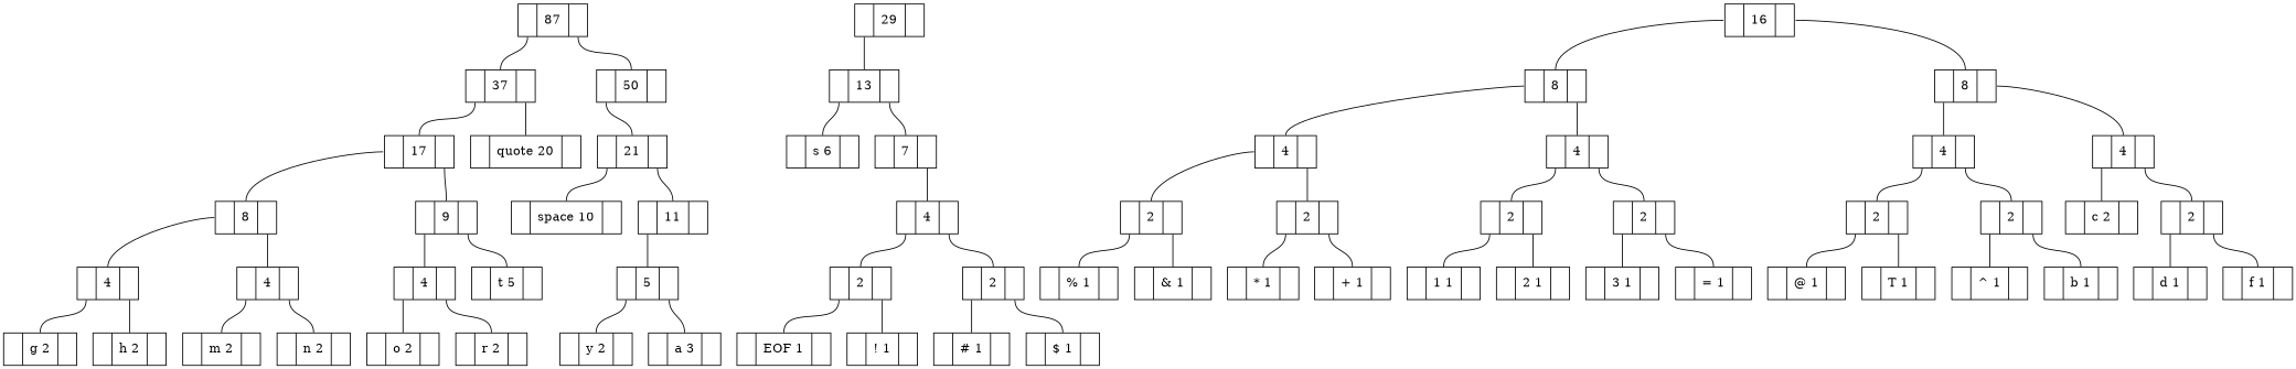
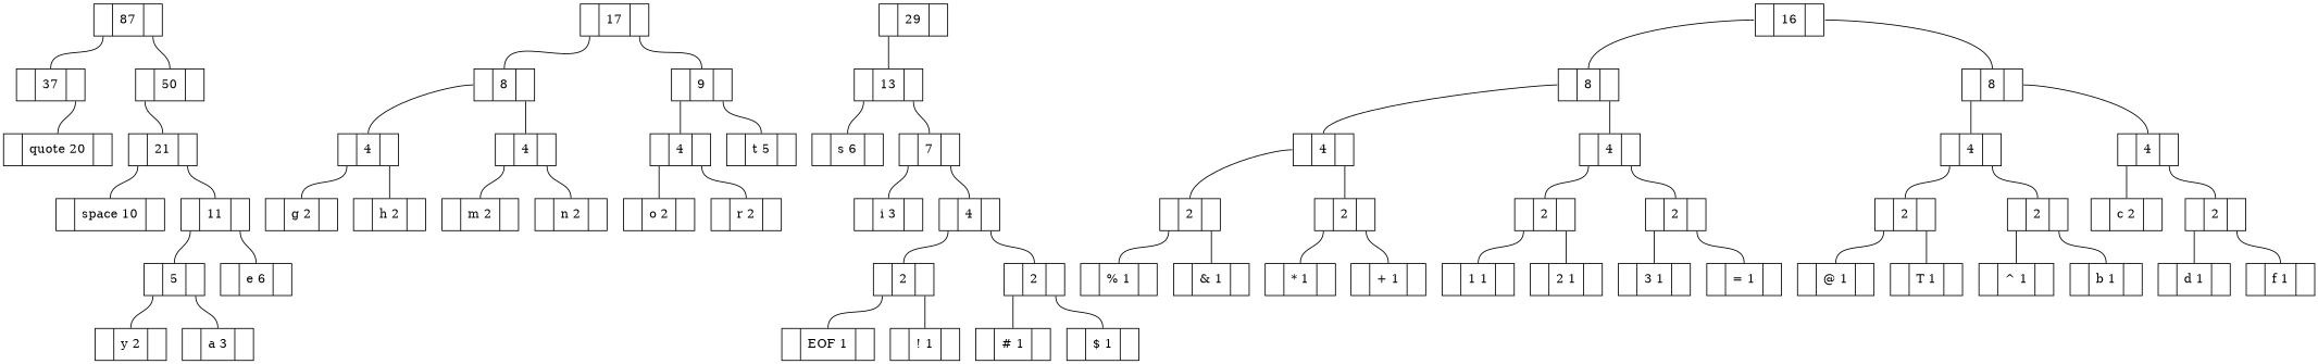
  graph {
    node [shape=record]
    edge [headport=f1 tailport=f0]
    n1 [label="<f0> |<f1>   87|<f2> "]
    n2 [label="<f0> |<f1>   37|<f2> "]
    n3 [label="<f0> |<f1>   50|<f2> "]
    n4 [label="<f0> |<f1>   17|<f2> "]
    n5 [label="<f0> |<f1> quote 20|<f2> "]
    n6 [label="<f0> |<f1>   21|<f2> "]
    n7 [label="<f0> |<f1>   8|<f2> "]
    n8 [label="<f0> |<f1>   9|<f2> "]
    n9 [label="<f0> |<f1>   4|<f2> "]
    n10 [label="<f0> |<f1>   4|<f2> "]
    n11 [label="<f0> |<f1>   4|<f2> "]
    n12 [label="<f0> |<f1> t 5|<f2> "]
    n13 [label="<f0> |<f1> g 2|<f2> "]
    n14 [label="<f0> |<f1> h 2|<f2> "]
    n15 [label="<f0> |<f1> m 2|<f2> "]
    n16 [label="<f0> |<f1> n 2|<f2> "]
    n17 [label="<f0> |<f1> o 2|<f2> "]
    n18 [label="<f0> |<f1> r 2|<f2> "]
    n19 [label="<f0> |<f1> space 10|<f2> "]
    n20 [label="<f0> |<f1>   11|<f2> "]
    n21 [label="<f0> |<f1>   29|<f2> "]
    n22 [label="<f0> |<f1>   13|<f2> "]
    n23 [label="<f0> |<f1>   5|<f2> "]
+   n24 [label="<f0> |<f1> e 6|<f2> "]
    n25 [label="<f0> |<f1> y 2|<f2> "]
    n26 [label="<f0> |<f1> a 3|<f2> "]
    n27 [label="<f0> |<f1> s 6|<f2> "]
    n28 [label="<f0> |<f1>   7|<f2> "]
    n29 [label="<f0> |<f1>   16|<f2> "]
    n30 [label="<f0> |<f1>   8|<f2> "]
    n31 [label="<f0> |<f1>   8|<f2> "]
+   n32 [label="<f0> |<f1> i 3|<f2> "]
    n33 [label="<f0> |<f1>   4|<f2> "]
    n34 [label="<f0> |<f1>   2|<f2> "]
    n35 [label="<f0> |<f1>   2|<f2> "]
    n36 [label="<f0> |<f1> EOF 1|<f2> "]
    n37 [label="<f0> |<f1> ! 1|<f2> "]
    n38 [label="<f0> |<f1> # 1|<f2> "]
    n39 [label="<f0> |<f1> $ 1|<f2> "]
    n40 [label="<f0> |<f1>   4|<f2> "]
    n41 [label="<f0> |<f1>   4|<f2> "]
    n42 [label="<f0> |<f1>   4|<f2> "]
    n43 [label="<f0> |<f1>   4|<f2> "]
    n44 [label="<f0> |<f1>   2|<f2> "]
    n45 [label="<f0> |<f1>   2|<f2> "]
    n46 [label="<f0> |<f1>   2|<f2> "]
    n47 [label="<f0> |<f1>   2|<f2> "]
    n48 [label="<f0> |<f1> % 1|<f2> "]
    n49 [label="<f0> |<f1> & 1|<f2> "]
    n50 [label="<f0> |<f1> * 1|<f2> "]
    n51 [label="<f0> |<f1> + 1|<f2> "]
    n52 [label="<f0> |<f1> 1 1|<f2> "]
    n53 [label="<f0> |<f1> 2 1|<f2> "]
    n54 [label="<f0> |<f1> 3 1|<f2> "]
    n55 [label="<f0> |<f1> = 1|<f2> "]
    n56 [label="<f0> |<f1>   2|<f2> "]
    n57 [label="<f0> |<f1>   2|<f2> "]
    n58 [label="<f0> |<f1> c 2|<f2> "]
    n59 [label="<f0> |<f1>   2|<f2> "]
    n60 [label="<f0> |<f1> @ 1|<f2> "]
    n61 [label="<f0> |<f1> T 1|<f2> "]
    n62 [label="<f0> |<f1> ^ 1|<f2> "]
    n63 [label="<f0> |<f1> b 1|<f2> "]
    n64 [label="<f0> |<f1> d 1|<f2> "]
    n65 [label="<f0> |<f1> f 1|<f2> "]
    n1 -- n2
    n1 -- n3 [tailport=f2]
-   n2 -- n4
    n2 -- n5 [tailport=f2]
    n3 -- n6
    n4 -- n7
    n4 -- n8 [tailport=f2]
    n6 -- n19
    n6 -- n20 [tailport=f2]
    n7 -- n9
    n7 -- n10 [tailport=f2]
    n8 -- n11
    n8 -- n12 [tailport=f2]
    n9 -- n13
    n9 -- n14 [tailport=f2]
    n10 -- n15
    n10 -- n16 [tailport=f2]
    n11 -- n17
    n11 -- n18 [tailport=f2]
    n20 -- n23
+   n20 -- n24 [tailport=f2]
    n21 -- n22
    n22 -- n27
    n22 -- n28 [tailport=f2]
    n23 -- n25
    n23 -- n26 [tailport=f2]
+   n28 -- n32
    n28 -- n33 [tailport=f2]
    n29 -- n30
    n29 -- n31 [tailport=f2]
    n30 -- n40
    n30 -- n41 [tailport=f2]
    n31 -- n42
    n31 -- n43 [tailport=f2]
    n33 -- n34
    n33 -- n35 [tailport=f2]
    n34 -- n36
    n34 -- n37 [tailport=f2]
    n35 -- n38
    n35 -- n39 [tailport=f2]
    n40 -- n44
    n40 -- n45 [tailport=f2]
    n41 -- n46
    n41 -- n47 [tailport=f2]
    n42 -- n56
    n42 -- n57 [tailport=f2]
    n43 -- n58
    n43 -- n59 [tailport=f2]
    n44 -- n48
    n44 -- n49 [tailport=f2]
    n45 -- n50
    n45 -- n51 [tailport=f2]
    n46 -- n52
    n46 -- n53 [tailport=f2]
    n47 -- n54
    n47 -- n55 [tailport=f2]
    n56 -- n60
    n56 -- n61 [tailport=f2]
    n57 -- n62
    n57 -- n63 [tailport=f2]
    n59 -- n64
    n59 -- n65 [tailport=f2]
  }
